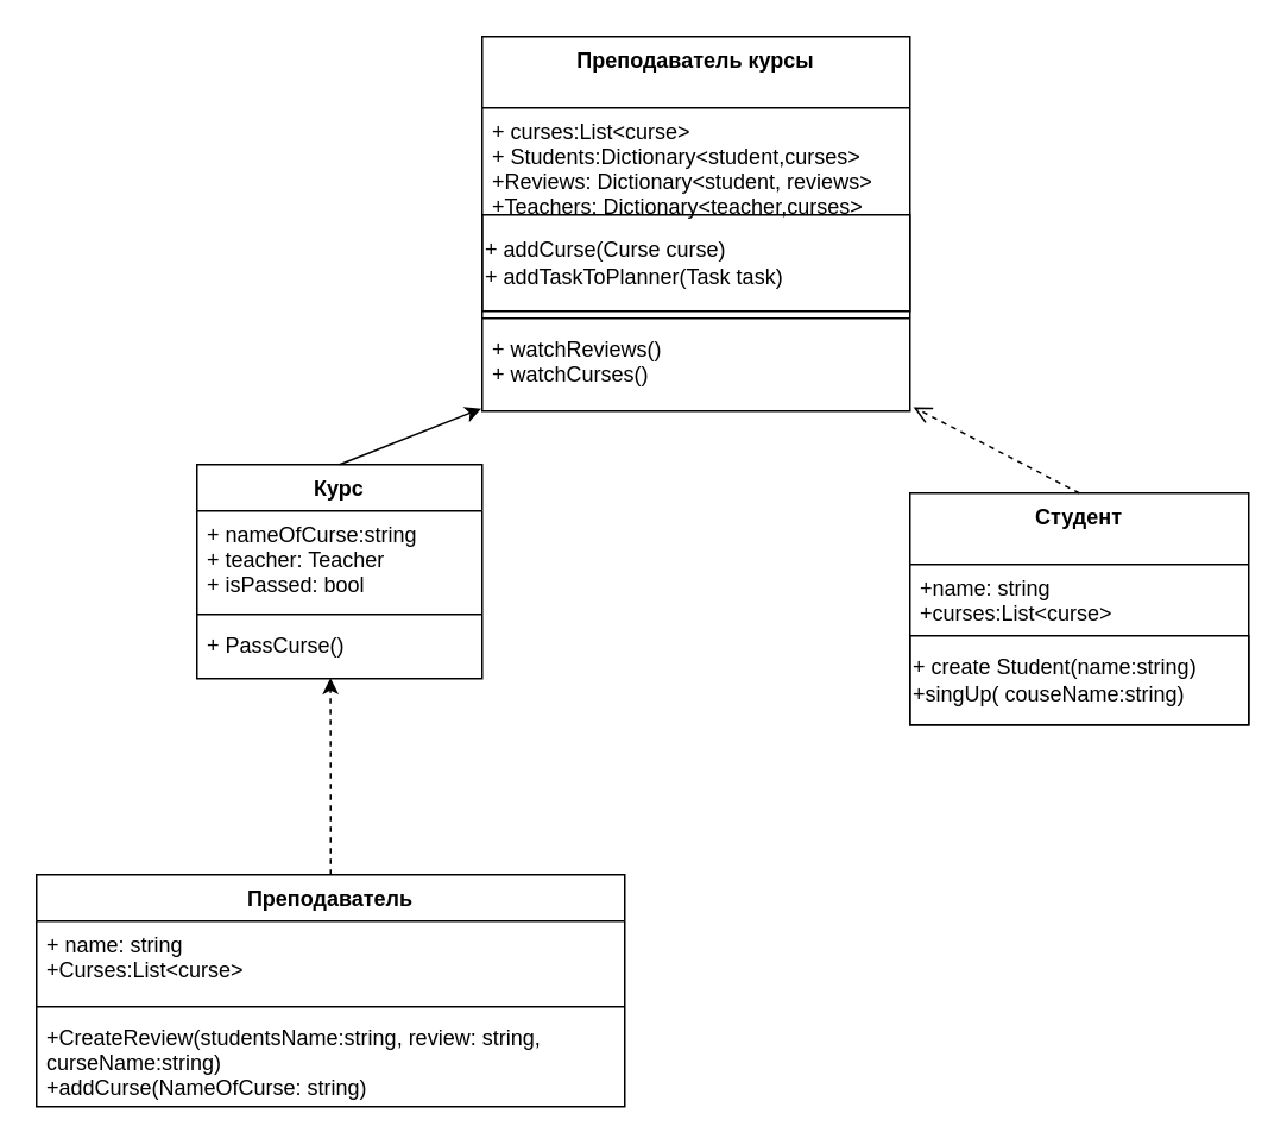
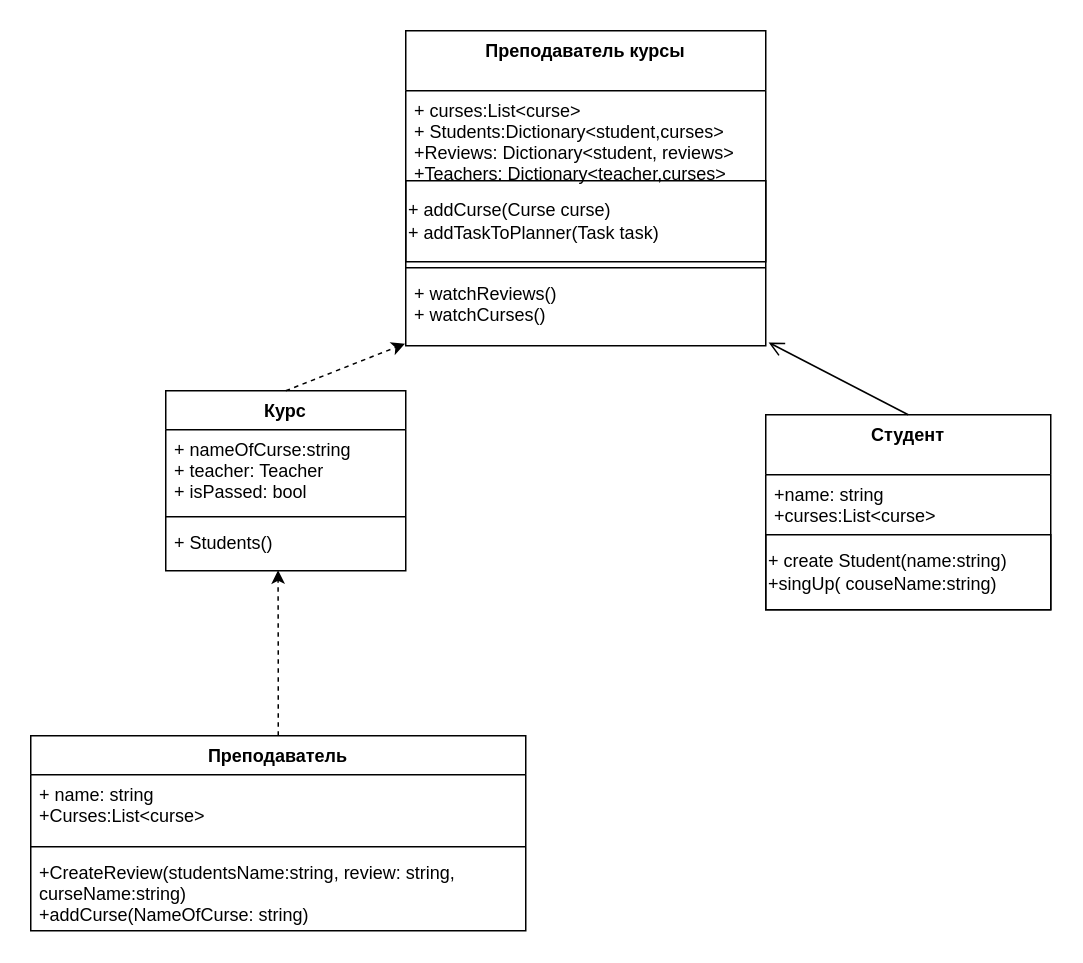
  <mxCell id="0" />
  <mxCell id="1" parent="0" />
  <mxCell id="2" value="Преподаватель курсы" style="swimlane;fontStyle=1;align=center;verticalAlign=top;childLayout=stackLayout;horizontal=1;startSize=40;horizontalStack=0;resizeParent=1;resizeParentMax=0;resizeLast=0;collapsible=1;marginBottom=0;fillColor=none;" parent="1" vertex="1"><mxGeometry x="270" y="20" width="240" height="210" as="geometry"><mxRectangle x="380" y="120" width="100" height="30" as="alternateBounds" /></mxGeometry></mxCell>
  <mxCell id="3" value="+ curses:List&lt;curse&gt;&#10;+ Students:Dictionary&lt;student,curses&gt;&#10;+Reviews: Dictionary&lt;student, reviews&gt;&#10;+Teachers: Dictionary&lt;teacher,curses&gt;" style="text;strokeColor=none;fillColor=none;align=left;verticalAlign=top;spacingLeft=4;spacingRight=4;overflow=hidden;rotatable=0;points=[[0,0.5],[1,0.5]];portConstraint=eastwest;" parent="2" vertex="1"><mxGeometry y="40" width="240" height="60" as="geometry" /></mxCell>
  <mxCell id="4" value="+ addCurse(Curse curse)&lt;div&gt;+ addTaskToPlanner(Task task)&lt;/div&gt;" style="rounded=0;whiteSpace=wrap;html=1;fillColor=none;align=left;" parent="2" vertex="1"><mxGeometry y="100" width="240" height="54" as="geometry" /></mxCell>
  <mxCell id="5" value="" style="line;strokeWidth=1;fillColor=none;align=left;verticalAlign=middle;spacingTop=-1;spacingLeft=3;spacingRight=3;rotatable=0;labelPosition=right;points=[];portConstraint=eastwest;strokeColor=inherit;" parent="2" vertex="1"><mxGeometry y="154" width="240" height="8" as="geometry" /></mxCell>
  <mxCell id="6" value="+ watchReviews()&#10;+ watchCurses()" style="text;strokeColor=none;fillColor=none;align=left;verticalAlign=top;spacingLeft=4;spacingRight=4;overflow=hidden;rotatable=0;points=[[0,0.5],[1,0.5]];portConstraint=eastwest;" parent="2" vertex="1"><mxGeometry y="162" width="240" height="48" as="geometry" /></mxCell>
  <mxCell id="7" value="Курс" style="swimlane;fontStyle=1;align=center;verticalAlign=top;childLayout=stackLayout;horizontal=1;startSize=26;horizontalStack=0;resizeParent=1;resizeParentMax=0;resizeLast=0;collapsible=1;marginBottom=0;" parent="1" vertex="1"><mxGeometry x="110" y="260" width="160" height="120" as="geometry"><mxRectangle x="380" y="120" width="100" height="30" as="alternateBounds" /></mxGeometry></mxCell>
  <mxCell id="8" value="+ nameOfCurse:string&#10;+ teacher: Teacher&#10;+ isPassed: bool" style="text;strokeColor=none;fillColor=none;align=left;verticalAlign=top;spacingLeft=4;spacingRight=4;overflow=hidden;rotatable=0;points=[[0,0.5],[1,0.5]];portConstraint=eastwest;" parent="7" vertex="1"><mxGeometry y="26" width="160" height="54" as="geometry" /></mxCell>
  <mxCell id="9" value="" style="line;strokeWidth=1;fillColor=none;align=left;verticalAlign=middle;spacingTop=-1;spacingLeft=3;spacingRight=3;rotatable=0;labelPosition=right;points=[];portConstraint=eastwest;strokeColor=inherit;" parent="7" vertex="1"><mxGeometry y="80" width="160" height="8" as="geometry" /></mxCell>
- <mxCell id="10" value="+ PassCurse()" style="text;strokeColor=none;fillColor=none;align=left;verticalAlign=top;spacingLeft=4;spacingRight=4;overflow=hidden;rotatable=0;points=[[0,0.5],[1,0.5]];portConstraint=eastwest;" parent="7" vertex="1"><mxGeometry y="88" width="160" height="32" as="geometry" /></mxCell>
+ <mxCell id="10" value="+ Students()" style="text;strokeColor=none;fillColor=none;align=left;verticalAlign=top;spacingLeft=4;spacingRight=4;overflow=hidden;rotatable=0;points=[[0,0.5],[1,0.5]];portConstraint=eastwest;" parent="7" vertex="1"><mxGeometry y="88" width="160" height="32" as="geometry" /></mxCell>
  <mxCell id="11" value="Преподаватель" style="swimlane;fontStyle=1;align=center;verticalAlign=top;childLayout=stackLayout;horizontal=1;startSize=26;horizontalStack=0;resizeParent=1;resizeParentMax=0;resizeLast=0;collapsible=1;marginBottom=0;" parent="1" vertex="1"><mxGeometry x="20" y="490" width="330" height="130" as="geometry" /></mxCell>
  <mxCell id="12" value="+ name: string&#10;+Curses:List&lt;curse&gt;" style="text;strokeColor=none;fillColor=none;align=left;verticalAlign=top;spacingLeft=4;spacingRight=4;overflow=hidden;rotatable=0;points=[[0,0.5],[1,0.5]];portConstraint=eastwest;" parent="11" vertex="1"><mxGeometry y="26" width="330" height="44" as="geometry" /></mxCell>
  <mxCell id="13" value="" style="line;strokeWidth=1;fillColor=none;align=left;verticalAlign=middle;spacingTop=-1;spacingLeft=3;spacingRight=3;rotatable=0;labelPosition=right;points=[];portConstraint=eastwest;strokeColor=inherit;" parent="11" vertex="1"><mxGeometry y="70" width="330" height="8" as="geometry" /></mxCell>
  <mxCell id="14" value="+CreateReview(studentsName:string, review: string, &#10;curseName:string)&#10;+addCurse(NameOfCurse: string)" style="text;strokeColor=none;fillColor=none;align=left;verticalAlign=top;spacingLeft=4;spacingRight=4;overflow=hidden;rotatable=0;points=[[0,0.5],[1,0.5]];portConstraint=eastwest;" parent="11" vertex="1"><mxGeometry y="78" width="330" height="52" as="geometry" /></mxCell>
- <mxCell id="15" value="" style="endArrow=open;startArrow=none;endFill=0;startFill=0;endSize=8;html=1;verticalAlign=bottom;labelBackgroundColor=none;strokeWidth=1;rounded=0;exitX=0.5;exitY=0;exitDx=0;exitDy=0;entryX=1.008;entryY=0.954;entryDx=0;entryDy=0;entryPerimeter=0;dashed=1;" parent="1" source="16" target="6" edge="1"><mxGeometry width="160" relative="1" as="geometry"><mxPoint x="406.16" y="330.004" as="sourcePoint" /><mxPoint x="490" y="280" as="targetPoint" /></mxGeometry></mxCell>
+ <mxCell id="15" value="" style="endArrow=open;startArrow=none;endFill=0;startFill=0;endSize=8;html=1;verticalAlign=bottom;labelBackgroundColor=none;strokeWidth=1;rounded=0;exitX=0.5;exitY=0;exitDx=0;exitDy=0;entryX=1.008;entryY=0.954;entryDx=0;entryDy=0;entryPerimeter=0;" parent="1" source="16" target="6" edge="1"><mxGeometry width="160" relative="1" as="geometry"><mxPoint x="406.16" y="330.004" as="sourcePoint" /><mxPoint x="490" y="280" as="targetPoint" /></mxGeometry></mxCell>
  <mxCell id="16" value="Студент" style="swimlane;fontStyle=1;align=center;verticalAlign=top;childLayout=stackLayout;horizontal=1;startSize=40;horizontalStack=0;resizeParent=1;resizeParentMax=0;resizeLast=0;collapsible=1;marginBottom=0;fillColor=none;" vertex="1" parent="1"><mxGeometry x="510" y="276" width="190" height="130" as="geometry"><mxRectangle x="380" y="120" width="100" height="30" as="alternateBounds" /></mxGeometry></mxCell>
  <mxCell id="17" value="+name: string&#10;+curses:List&lt;curse&gt;" style="text;strokeColor=none;fillColor=none;align=left;verticalAlign=top;spacingLeft=4;spacingRight=4;overflow=hidden;rotatable=0;points=[[0,0.5],[1,0.5]];portConstraint=eastwest;" vertex="1" parent="16"><mxGeometry y="40" width="190" height="40" as="geometry" /></mxCell>
  <mxCell id="18" value="+ create Student(name:string)&lt;br&gt;&lt;span style=&quot;text-wrap-mode: nowrap;&quot;&gt;+singUp( couseName:string)&lt;/span&gt;" style="rounded=0;whiteSpace=wrap;html=1;fillColor=none;align=left;" vertex="1" parent="16"><mxGeometry y="80" width="190" height="50" as="geometry" /></mxCell>
  <mxCell id="19" style="edgeStyle=orthogonalEdgeStyle;rounded=0;orthogonalLoop=1;jettySize=auto;html=1;entryX=0.468;entryY=0.99;entryDx=0;entryDy=0;entryPerimeter=0;dashed=1;" edge="1" parent="1" source="11" target="10"><mxGeometry relative="1" as="geometry" /></mxCell>
- <mxCell id="20" value="" style="endArrow=classic;html=1;rounded=0;entryX=-0.002;entryY=0.971;entryDx=0;entryDy=0;entryPerimeter=0;exitX=0.5;exitY=0;exitDx=0;exitDy=0;" edge="1" parent="1" source="7" target="6"><mxGeometry width="50" height="50" relative="1" as="geometry"><mxPoint x="80" y="370" as="sourcePoint" /><mxPoint x="130" y="320" as="targetPoint" /></mxGeometry></mxCell>
+ <mxCell id="20" value="" style="endArrow=classic;html=1;rounded=0;entryX=-0.002;entryY=0.971;entryDx=0;entryDy=0;entryPerimeter=0;exitX=0.5;exitY=0;exitDx=0;exitDy=0;dashed=1;" edge="1" parent="1" source="7" target="6"><mxGeometry width="50" height="50" relative="1" as="geometry"><mxPoint x="80" y="370" as="sourcePoint" /><mxPoint x="130" y="320" as="targetPoint" /></mxGeometry></mxCell>
